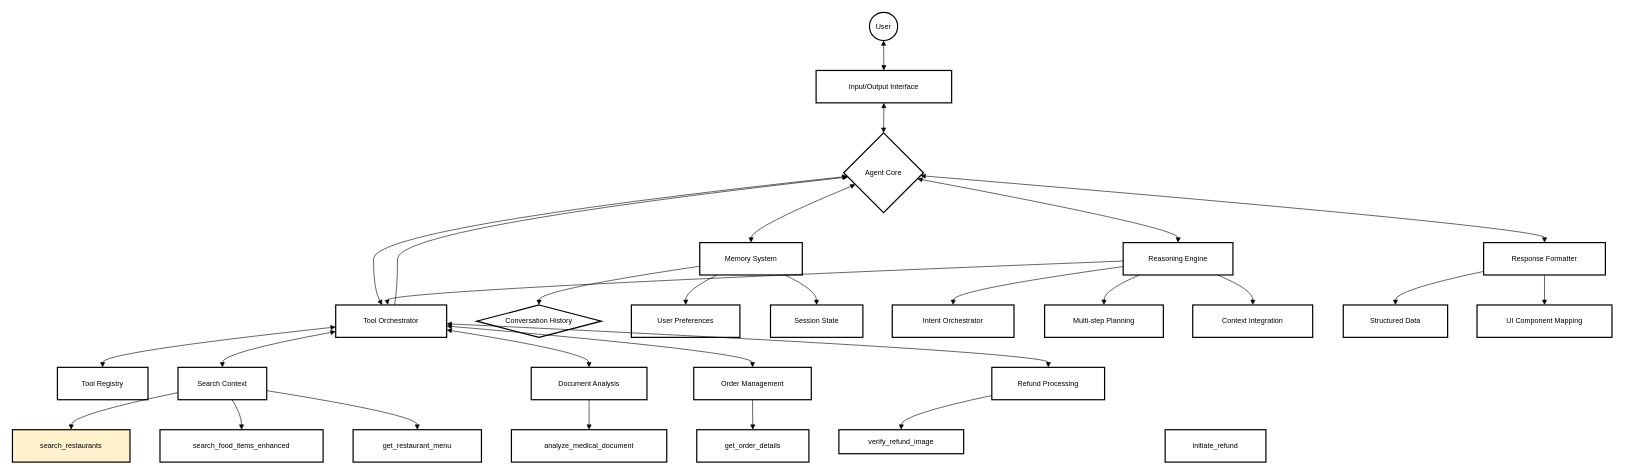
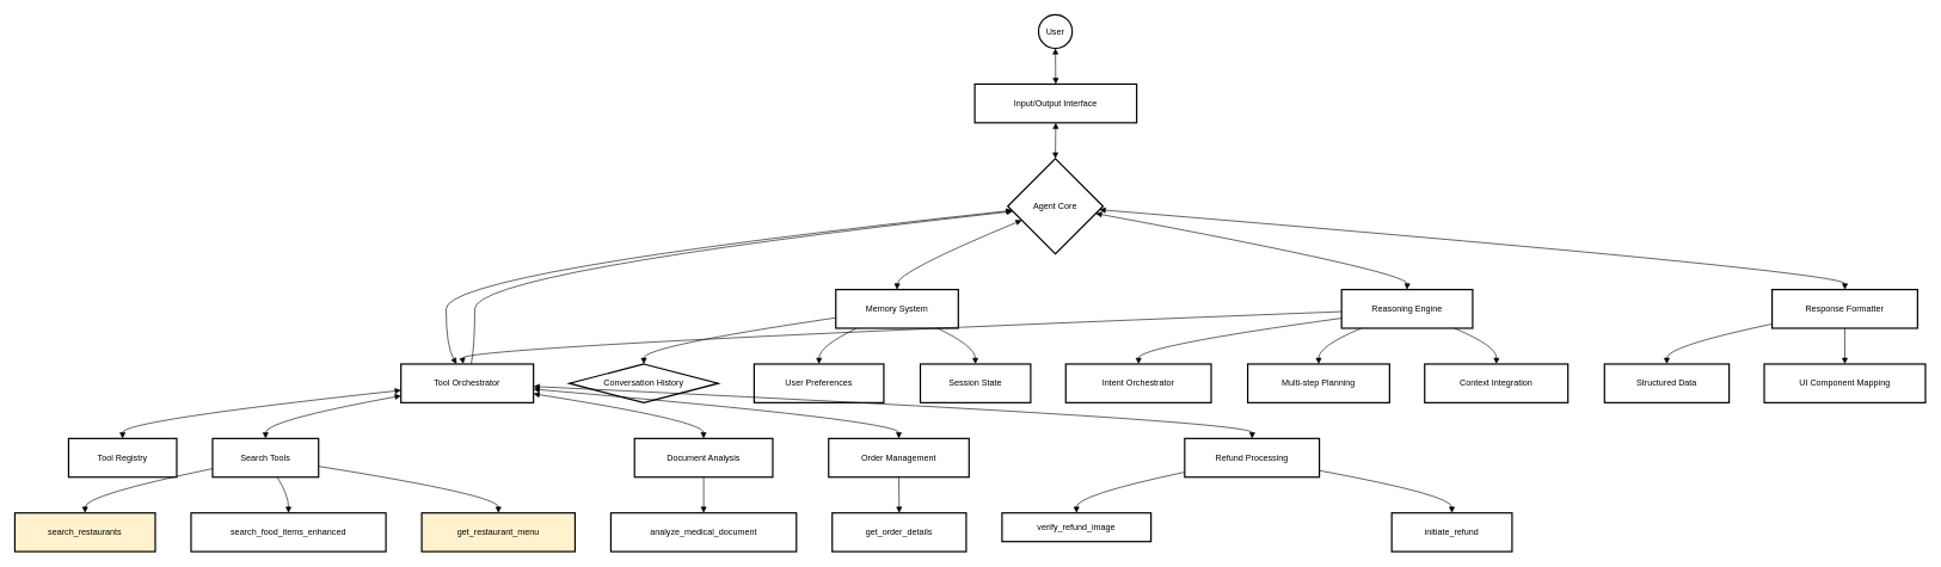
  <mxCell id="0" />
  <mxCell id="1" parent="0" />
  <mxCell id="2" value="User" style="ellipse;aspect=fixed;strokeWidth=2;whiteSpace=wrap;" vertex="1" parent="1"><mxGeometry x="1449" y="20" width="47" height="47" as="geometry" /></mxCell>
  <mxCell id="3" value="Input/Output Interface" style="whiteSpace=wrap;strokeWidth=2;" vertex="1" parent="1"><mxGeometry x="1360" y="117" width="226" height="54" as="geometry" /></mxCell>
  <mxCell id="4" value="Agent Core" style="rhombus;strokeWidth=2;whiteSpace=wrap;" vertex="1" parent="1"><mxGeometry x="1406" y="221" width="133" height="133" as="geometry" /></mxCell>
  <mxCell id="5" value="Reasoning Engine" style="whiteSpace=wrap;strokeWidth=2;" vertex="1" parent="1"><mxGeometry x="1872" y="404" width="183" height="54" as="geometry" /></mxCell>
  <mxCell id="6" value="Memory System" style="whiteSpace=wrap;strokeWidth=2;" vertex="1" parent="1"><mxGeometry x="1166" y="404" width="171" height="54" as="geometry" /></mxCell>
  <mxCell id="7" value="Tool Orchestrator" style="whiteSpace=wrap;strokeWidth=2;" vertex="1" parent="1"><mxGeometry x="559" y="508" width="185" height="54" as="geometry" /></mxCell>
  <mxCell id="8" value="Tool Registry" style="whiteSpace=wrap;strokeWidth=2;" vertex="1" parent="1"><mxGeometry x="95" y="612" width="151" height="54" as="geometry" /></mxCell>
- <mxCell id="9" value="Search Context" style="whiteSpace=wrap;strokeWidth=2;" vertex="1" parent="1"><mxGeometry x="296" y="612" width="148" height="54" as="geometry" /></mxCell>
+ <mxCell id="9" value="Search Tools" style="whiteSpace=wrap;strokeWidth=2;" vertex="1" parent="1"><mxGeometry x="296" y="612" width="148" height="54" as="geometry" /></mxCell>
  <mxCell id="10" value="Document Analysis" style="whiteSpace=wrap;strokeWidth=2;" vertex="1" parent="1"><mxGeometry x="885" y="612" width="193" height="54" as="geometry" /></mxCell>
  <mxCell id="11" value="Order Management" style="whiteSpace=wrap;strokeWidth=2;" vertex="1" parent="1"><mxGeometry x="1156" y="612" width="196" height="54" as="geometry" /></mxCell>
  <mxCell id="12" value="Refund Processing" style="whiteSpace=wrap;strokeWidth=2;" vertex="1" parent="1"><mxGeometry x="1653" y="612" width="188" height="54" as="geometry" /></mxCell>
  <mxCell id="13" value="search_restaurants" style="whiteSpace=wrap;strokeWidth=2;fillColor=#fff2cc;" vertex="1" parent="1"><mxGeometry x="20" y="716" width="196" height="54" as="geometry" /></mxCell>
  <mxCell id="14" value="search_food_items_enhanced" style="whiteSpace=wrap;strokeWidth=2;" vertex="1" parent="1"><mxGeometry x="266" y="716" width="272" height="54" as="geometry" /></mxCell>
- <mxCell id="15" value="get_restaurant_menu" style="whiteSpace=wrap;strokeWidth=2;" vertex="1" parent="1"><mxGeometry x="588" y="716" width="214" height="54" as="geometry" /></mxCell>
+ <mxCell id="15" value="get_restaurant_menu" style="whiteSpace=wrap;strokeWidth=2;fillColor=#fff2cc;" vertex="1" parent="1"><mxGeometry x="588" y="716" width="214" height="54" as="geometry" /></mxCell>
  <mxCell id="16" value="analyze_medical_document" style="whiteSpace=wrap;strokeWidth=2;" vertex="1" parent="1"><mxGeometry x="852" y="716" width="259" height="54" as="geometry" /></mxCell>
  <mxCell id="17" value="get_order_details" style="whiteSpace=wrap;strokeWidth=2;" vertex="1" parent="1"><mxGeometry x="1161" y="716" width="187" height="54" as="geometry" /></mxCell>
  <mxCell id="18" value="verify_refund_image" style="whiteSpace=wrap;strokeWidth=2;" vertex="1" parent="1"><mxGeometry x="1398" y="716" width="208" height="40" as="geometry" /></mxCell>
  <mxCell id="19" value="initiate_refund" style="whiteSpace=wrap;strokeWidth=2;" vertex="1" parent="1"><mxGeometry x="1942" y="716" width="168" height="54" as="geometry" /></mxCell>
  <mxCell id="20" value="Conversation History" style="rhombus;whiteSpace=wrap;strokeWidth=2;" vertex="1" parent="1"><mxGeometry x="794" y="508" width="208" height="54" as="geometry" /></mxCell>
  <mxCell id="21" value="User Preferences" style="whiteSpace=wrap;strokeWidth=2;" vertex="1" parent="1"><mxGeometry x="1052" y="508" width="181" height="54" as="geometry" /></mxCell>
  <mxCell id="22" value="Session State" style="whiteSpace=wrap;strokeWidth=2;" vertex="1" parent="1"><mxGeometry x="1284" y="508" width="154" height="54" as="geometry" /></mxCell>
  <mxCell id="23" value="Intent Orchestrator" style="whiteSpace=wrap;strokeWidth=2;" vertex="1" parent="1"><mxGeometry x="1487" y="508" width="203" height="54" as="geometry" /></mxCell>
  <mxCell id="24" value="Multi-step Planning" style="whiteSpace=wrap;strokeWidth=2;" vertex="1" parent="1"><mxGeometry x="1741" y="508" width="198" height="54" as="geometry" /></mxCell>
  <mxCell id="25" value="Context Integration" style="whiteSpace=wrap;strokeWidth=2;" vertex="1" parent="1"><mxGeometry x="1988" y="508" width="200" height="54" as="geometry" /></mxCell>
  <mxCell id="26" value="Response Formatter" style="whiteSpace=wrap;strokeWidth=2;" vertex="1" parent="1"><mxGeometry x="2473" y="404" width="203" height="54" as="geometry" /></mxCell>
  <mxCell id="27" value="Structured Data" style="whiteSpace=wrap;strokeWidth=2;" vertex="1" parent="1"><mxGeometry x="2239" y="508" width="174" height="54" as="geometry" /></mxCell>
  <mxCell id="28" value="UI Component Mapping" style="whiteSpace=wrap;strokeWidth=2;" vertex="1" parent="1"><mxGeometry x="2462" y="508" width="225" height="54" as="geometry" /></mxCell>
  <mxCell id="29" value="" style="curved=1;startArrow=block;endArrow=block;exitX=0.51;exitY=1;entryX=0.5;entryY=0;rounded=0;" edge="1" parent="1" source="2" target="3"><mxGeometry relative="1" as="geometry"><Array as="points" /></mxGeometry></mxCell>
  <mxCell id="30" value="" style="curved=1;startArrow=block;endArrow=block;exitX=0.5;exitY=1;entryX=0.5;entryY=0;rounded=0;" edge="1" parent="1" source="3" target="4"><mxGeometry relative="1" as="geometry"><Array as="points" /></mxGeometry></mxCell>
  <mxCell id="31" value="" style="curved=1;startArrow=block;endArrow=block;exitX=1;exitY=0.59;entryX=0.5;entryY=0;rounded=0;" edge="1" parent="1" source="4" target="5"><mxGeometry relative="1" as="geometry"><Array as="points"><mxPoint x="1964" y="379" /></Array></mxGeometry></mxCell>
  <mxCell id="32" value="" style="curved=1;startArrow=block;endArrow=block;exitX=0;exitY=0.71;entryX=0.5;entryY=0;rounded=0;" edge="1" parent="1" source="4" target="6"><mxGeometry relative="1" as="geometry"><Array as="points"><mxPoint x="1252" y="379" /></Array></mxGeometry></mxCell>
  <mxCell id="33" value="" style="curved=1;startArrow=block;endArrow=block;exitX=0;exitY=0.55;entryX=0.42;entryY=0;rounded=0;" edge="1" parent="1" source="4" target="7"><mxGeometry relative="1" as="geometry"><Array as="points"><mxPoint x="622" y="379" /><mxPoint x="622" y="483" /></Array></mxGeometry></mxCell>
  <mxCell id="34" value="" style="curved=1;startArrow=block;endArrow=block;exitX=0;exitY=0.68;entryX=0.5;entryY=0;rounded=0;" edge="1" parent="1" source="7" target="8"><mxGeometry relative="1" as="geometry"><Array as="points"><mxPoint x="170" y="587" /></Array></mxGeometry></mxCell>
  <mxCell id="35" value="" style="curved=1;startArrow=block;endArrow=block;exitX=0;exitY=0.82;entryX=0.5;entryY=0;rounded=0;" edge="1" parent="1" source="7" target="9"><mxGeometry relative="1" as="geometry"><Array as="points"><mxPoint x="370" y="587" /></Array></mxGeometry></mxCell>
  <mxCell id="36" value="" style="curved=1;startArrow=block;endArrow=block;exitX=1;exitY=0.77;entryX=0.5;entryY=0;rounded=0;" edge="1" parent="1" source="7" target="10"><mxGeometry relative="1" as="geometry"><Array as="points"><mxPoint x="981" y="587" /></Array></mxGeometry></mxCell>
  <mxCell id="37" value="" style="curved=1;startArrow=block;endArrow=block;exitX=1;exitY=0.65;entryX=0.5;entryY=0;rounded=0;" edge="1" parent="1" source="7" target="11"><mxGeometry relative="1" as="geometry"><Array as="points"><mxPoint x="1254" y="587" /></Array></mxGeometry></mxCell>
  <mxCell id="38" value="" style="curved=1;startArrow=block;endArrow=block;exitX=1;exitY=0.58;entryX=0.5;entryY=0;rounded=0;" edge="1" parent="1" source="7" target="12"><mxGeometry relative="1" as="geometry"><Array as="points"><mxPoint x="1748" y="587" /></Array></mxGeometry></mxCell>
  <mxCell id="39" value="" style="curved=1;startArrow=none;endArrow=block;exitX=0;exitY=0.78;entryX=0.5;entryY=0;rounded=0;" edge="1" parent="1" source="9" target="13"><mxGeometry relative="1" as="geometry"><Array as="points"><mxPoint x="118" y="691" /></Array></mxGeometry></mxCell>
  <mxCell id="40" value="" style="curved=1;startArrow=none;endArrow=block;exitX=0.61;exitY=1;entryX=0.5;entryY=0;rounded=0;" edge="1" parent="1" source="9" target="14"><mxGeometry relative="1" as="geometry"><Array as="points"><mxPoint x="402" y="691" /></Array></mxGeometry></mxCell>
  <mxCell id="41" value="" style="curved=1;startArrow=none;endArrow=block;exitX=1;exitY=0.72;entryX=0.5;entryY=0;rounded=0;" edge="1" parent="1" source="9" target="15"><mxGeometry relative="1" as="geometry"><Array as="points"><mxPoint x="695" y="691" /></Array></mxGeometry></mxCell>
  <mxCell id="42" value="" style="curved=1;startArrow=none;endArrow=block;exitX=0.5;exitY=1;entryX=0.5;entryY=0;rounded=0;" edge="1" parent="1" source="10" target="16"><mxGeometry relative="1" as="geometry"><Array as="points" /></mxGeometry></mxCell>
  <mxCell id="43" value="" style="curved=1;startArrow=none;endArrow=block;exitX=0.5;exitY=1;entryX=0.5;entryY=0;rounded=0;" edge="1" parent="1" source="11" target="17"><mxGeometry relative="1" as="geometry"><Array as="points" /></mxGeometry></mxCell>
  <mxCell id="44" value="" style="curved=1;startArrow=none;endArrow=block;exitX=0;exitY=0.87;entryX=0.5;entryY=0;rounded=0;" edge="1" parent="1" source="12" target="18"><mxGeometry relative="1" as="geometry"><Array as="points"><mxPoint x="1502" y="691" /></Array></mxGeometry></mxCell>
+ <mxCell id="45" value="" style="curved=1;startArrow=none;endArrow=block;exitX=1;exitY=0.83;entryX=0.5;entryY=0;rounded=0;" edge="1" parent="1" source="12" target="19"><mxGeometry relative="1" as="geometry"><Array as="points"><mxPoint x="2026" y="691" /></Array></mxGeometry></mxCell>
  <mxCell id="46" value="" style="curved=1;startArrow=none;endArrow=block;exitX=0;exitY=0.73;entryX=0.5;entryY=0;rounded=0;" edge="1" parent="1" source="6" target="20"><mxGeometry relative="1" as="geometry"><Array as="points"><mxPoint x="898" y="483" /></Array></mxGeometry></mxCell>
  <mxCell id="47" value="" style="curved=1;startArrow=none;endArrow=block;exitX=0.17;exitY=1;entryX=0.5;entryY=0;rounded=0;" edge="1" parent="1" source="6" target="21"><mxGeometry relative="1" as="geometry"><Array as="points"><mxPoint x="1143" y="483" /></Array></mxGeometry></mxCell>
  <mxCell id="48" value="" style="curved=1;startArrow=none;endArrow=block;exitX=0.83;exitY=1;entryX=0.5;entryY=0;rounded=0;" edge="1" parent="1" source="6" target="22"><mxGeometry relative="1" as="geometry"><Array as="points"><mxPoint x="1360" y="483" /></Array></mxGeometry></mxCell>
  <mxCell id="49" value="" style="curved=1;startArrow=none;endArrow=block;exitX=0;exitY=0.74;entryX=0.5;entryY=0;rounded=0;" edge="1" parent="1" source="5" target="23"><mxGeometry relative="1" as="geometry"><Array as="points"><mxPoint x="1589" y="483" /></Array></mxGeometry></mxCell>
  <mxCell id="50" value="" style="curved=1;startArrow=none;endArrow=block;exitX=0.15;exitY=1;entryX=0.5;entryY=0;rounded=0;" edge="1" parent="1" source="5" target="24"><mxGeometry relative="1" as="geometry"><Array as="points"><mxPoint x="1840" y="483" /></Array></mxGeometry></mxCell>
  <mxCell id="51" value="" style="curved=1;startArrow=none;endArrow=block;exitX=0.86;exitY=1;entryX=0.5;entryY=0;rounded=0;" edge="1" parent="1" source="5" target="25"><mxGeometry relative="1" as="geometry"><Array as="points"><mxPoint x="2089" y="483" /></Array></mxGeometry></mxCell>
  <mxCell id="52" value="" style="curved=1;startArrow=block;endArrow=block;exitX=1;exitY=0.54;entryX=0.5;entryY=0;rounded=0;" edge="1" parent="1" source="4" target="26"><mxGeometry relative="1" as="geometry"><Array as="points"><mxPoint x="2575" y="379" /></Array></mxGeometry></mxCell>
  <mxCell id="53" value="" style="curved=1;startArrow=none;endArrow=block;exitX=0;exitY=0.89;entryX=0.5;entryY=0;rounded=0;" edge="1" parent="1" source="26" target="27"><mxGeometry relative="1" as="geometry"><Array as="points"><mxPoint x="2326" y="483" /></Array></mxGeometry></mxCell>
  <mxCell id="54" value="" style="curved=1;startArrow=none;endArrow=block;exitX=0.5;exitY=1;entryX=0.5;entryY=0;rounded=0;" edge="1" parent="1" source="26" target="28"><mxGeometry relative="1" as="geometry"><Array as="points" /></mxGeometry></mxCell>
  <mxCell id="55" value="" style="curved=1;startArrow=none;endArrow=block;exitX=0.53;exitY=0;entryX=0;entryY=0.56;rounded=0;" edge="1" parent="1" source="7" target="4"><mxGeometry relative="1" as="geometry"><Array as="points"><mxPoint x="662" y="483" /><mxPoint x="662" y="379" /></Array></mxGeometry></mxCell>
  <mxCell id="56" value="" style="curved=1;startArrow=none;endArrow=block;exitX=0;exitY=0.57;entryX=0.47;entryY=0;rounded=0;" edge="1" parent="1" source="5" target="7"><mxGeometry relative="1" as="geometry"><Array as="points"><mxPoint x="642" y="483" /></Array></mxGeometry></mxCell>
